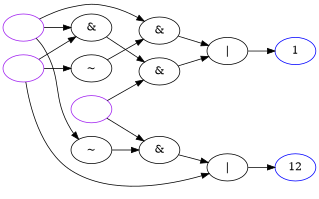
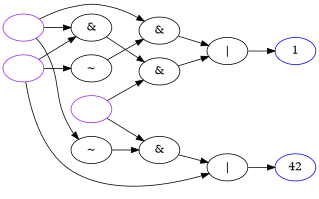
  digraph {
    rankdir=LR
    node [color=black]
    n1 [label="|"]
    1 [color=blue]
    n3 [label="&"]
    n4 [color=purple label=" "]
    n5 [label="&"]
    n6 [label="&"]
    n7 [color=purple label=" "]
    n8 [label="&"]
    n9 [label="~"]
    n10 [color=purple label=" "]
    n11 [label="~"]
    n12 [label="|"]
-   12 [color=blue]
+   12 [color=blue label=42]
    n1 -> 1
    n3 -> n1
    n4 -> n3
    n4 -> n5
    n5 -> n12
    n6 -> n3
    n7 -> n6
    n7 -> n8
    n7 -> n9
    n8 -> n1
    n9 -> n5
    n10 -> n6
    n10 -> n11
    n10 -> n12
    n11 -> n8
    n12 -> 12
  }
